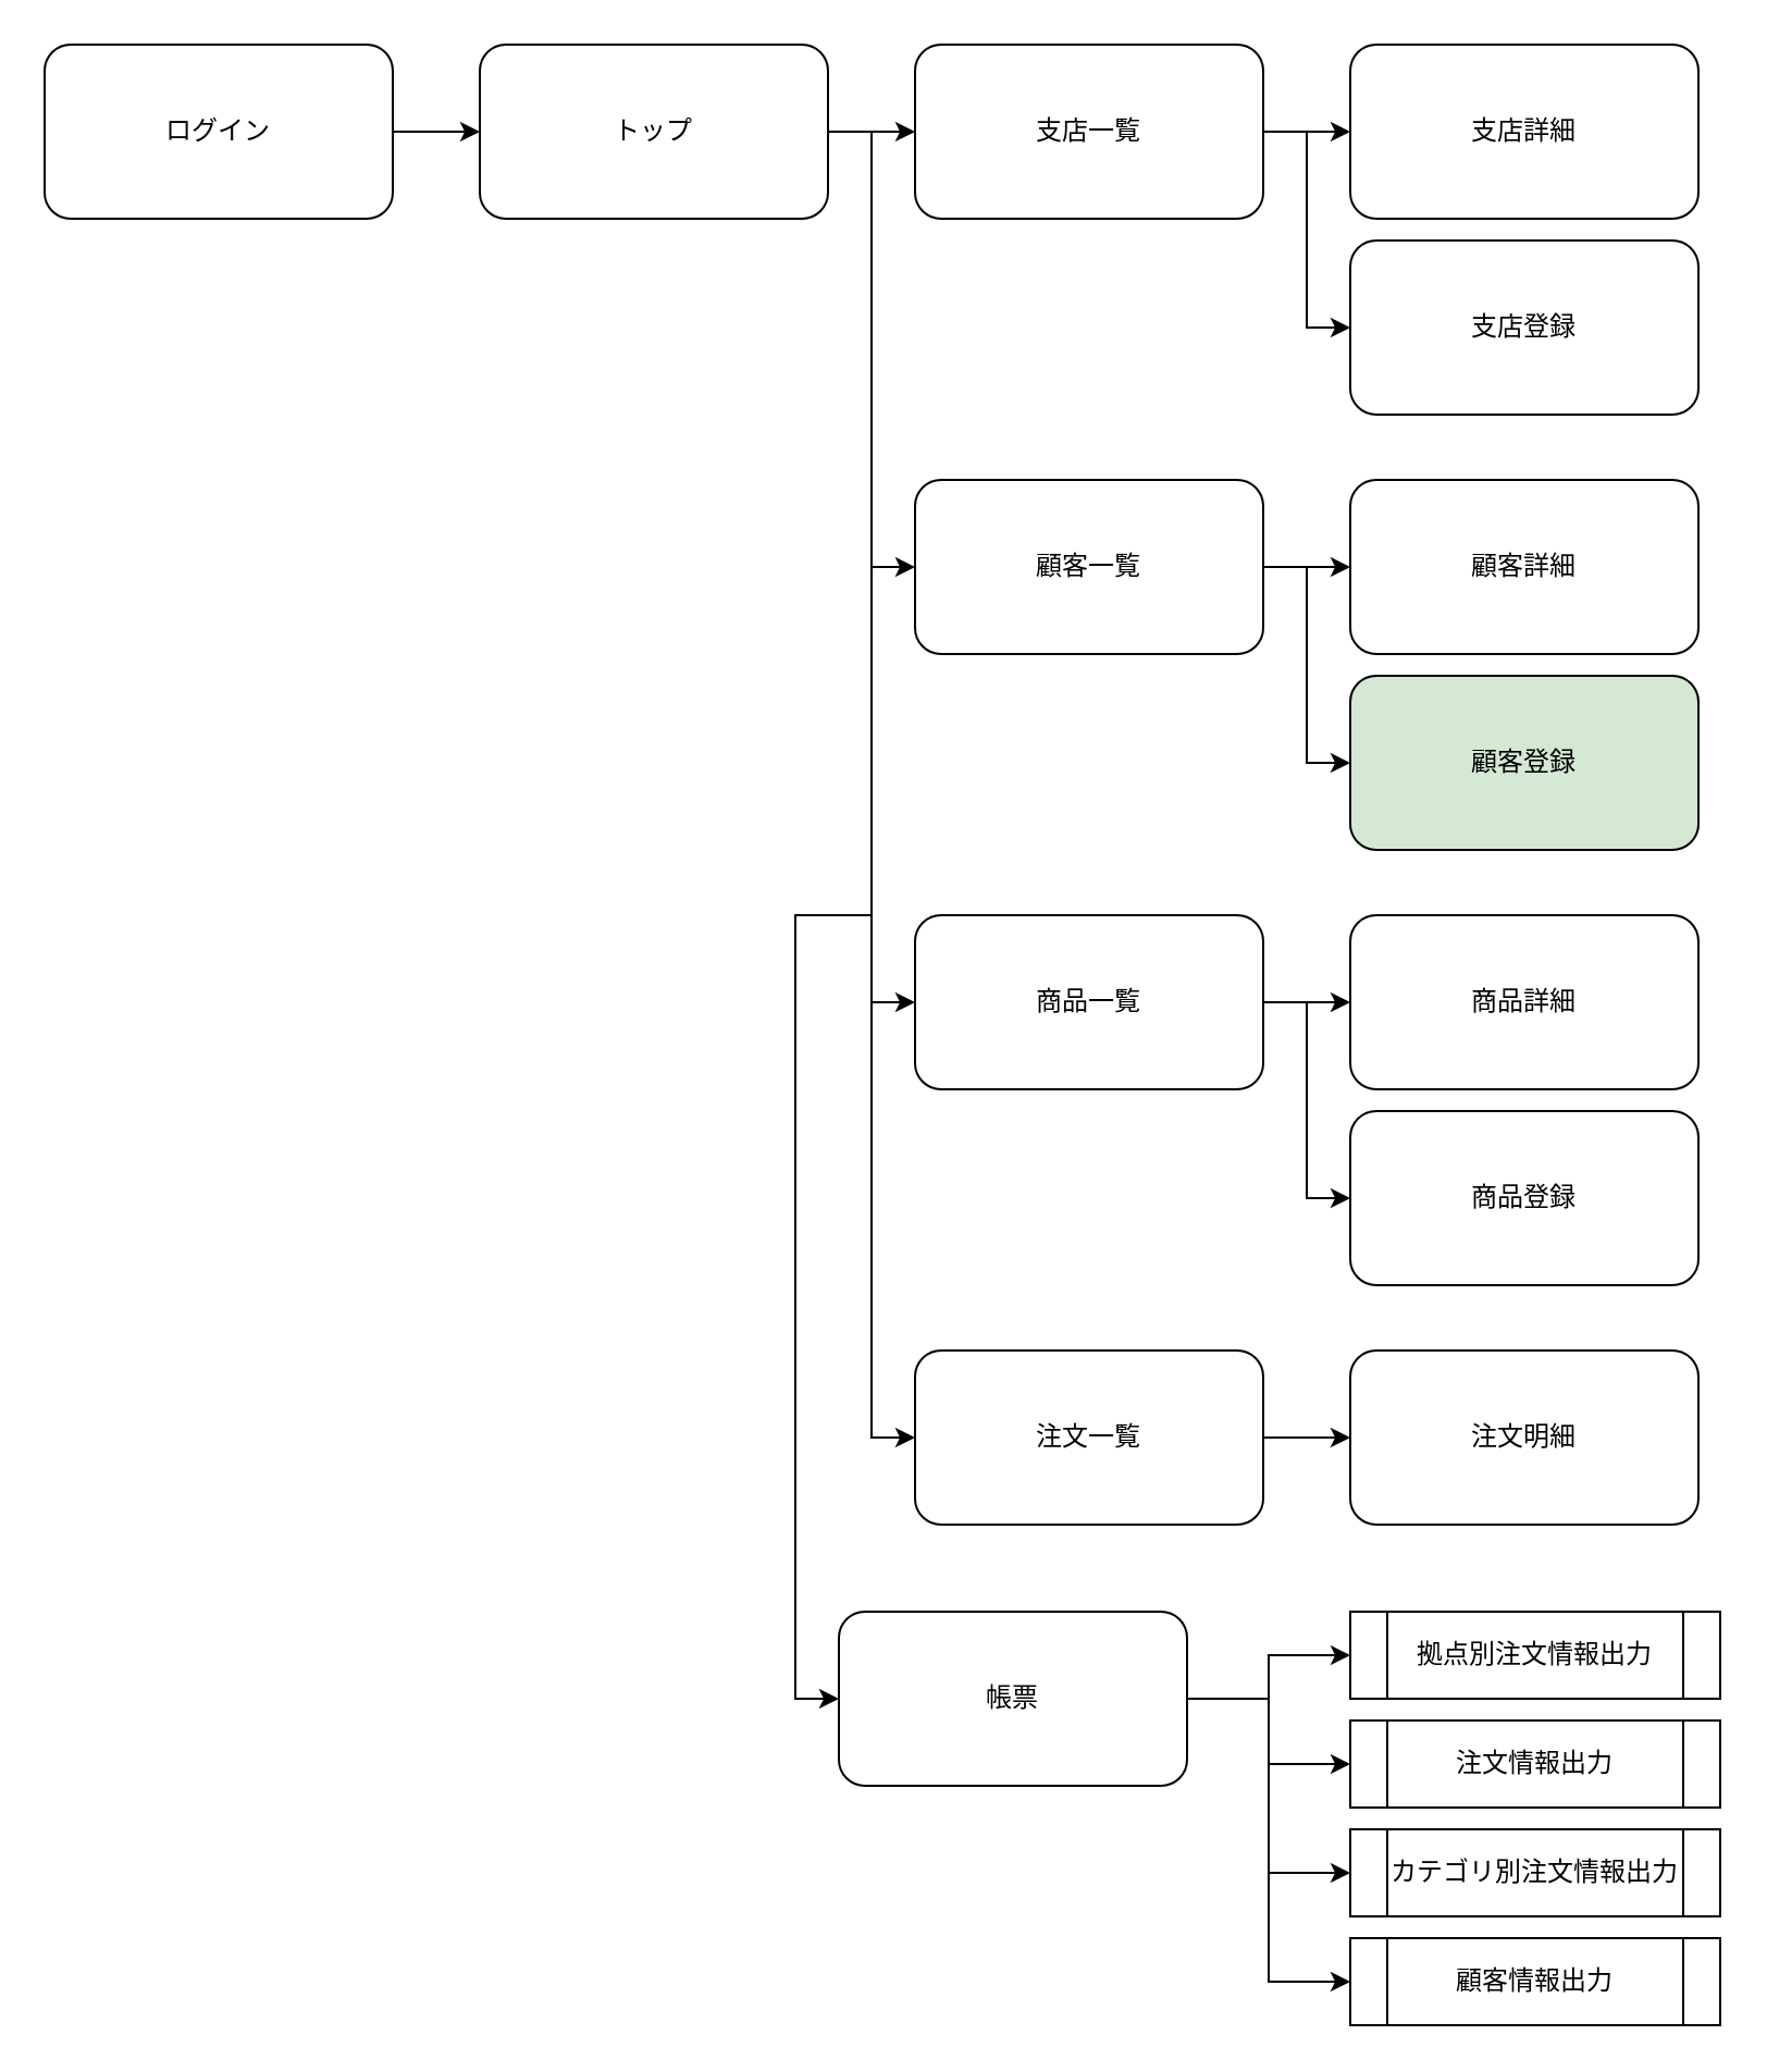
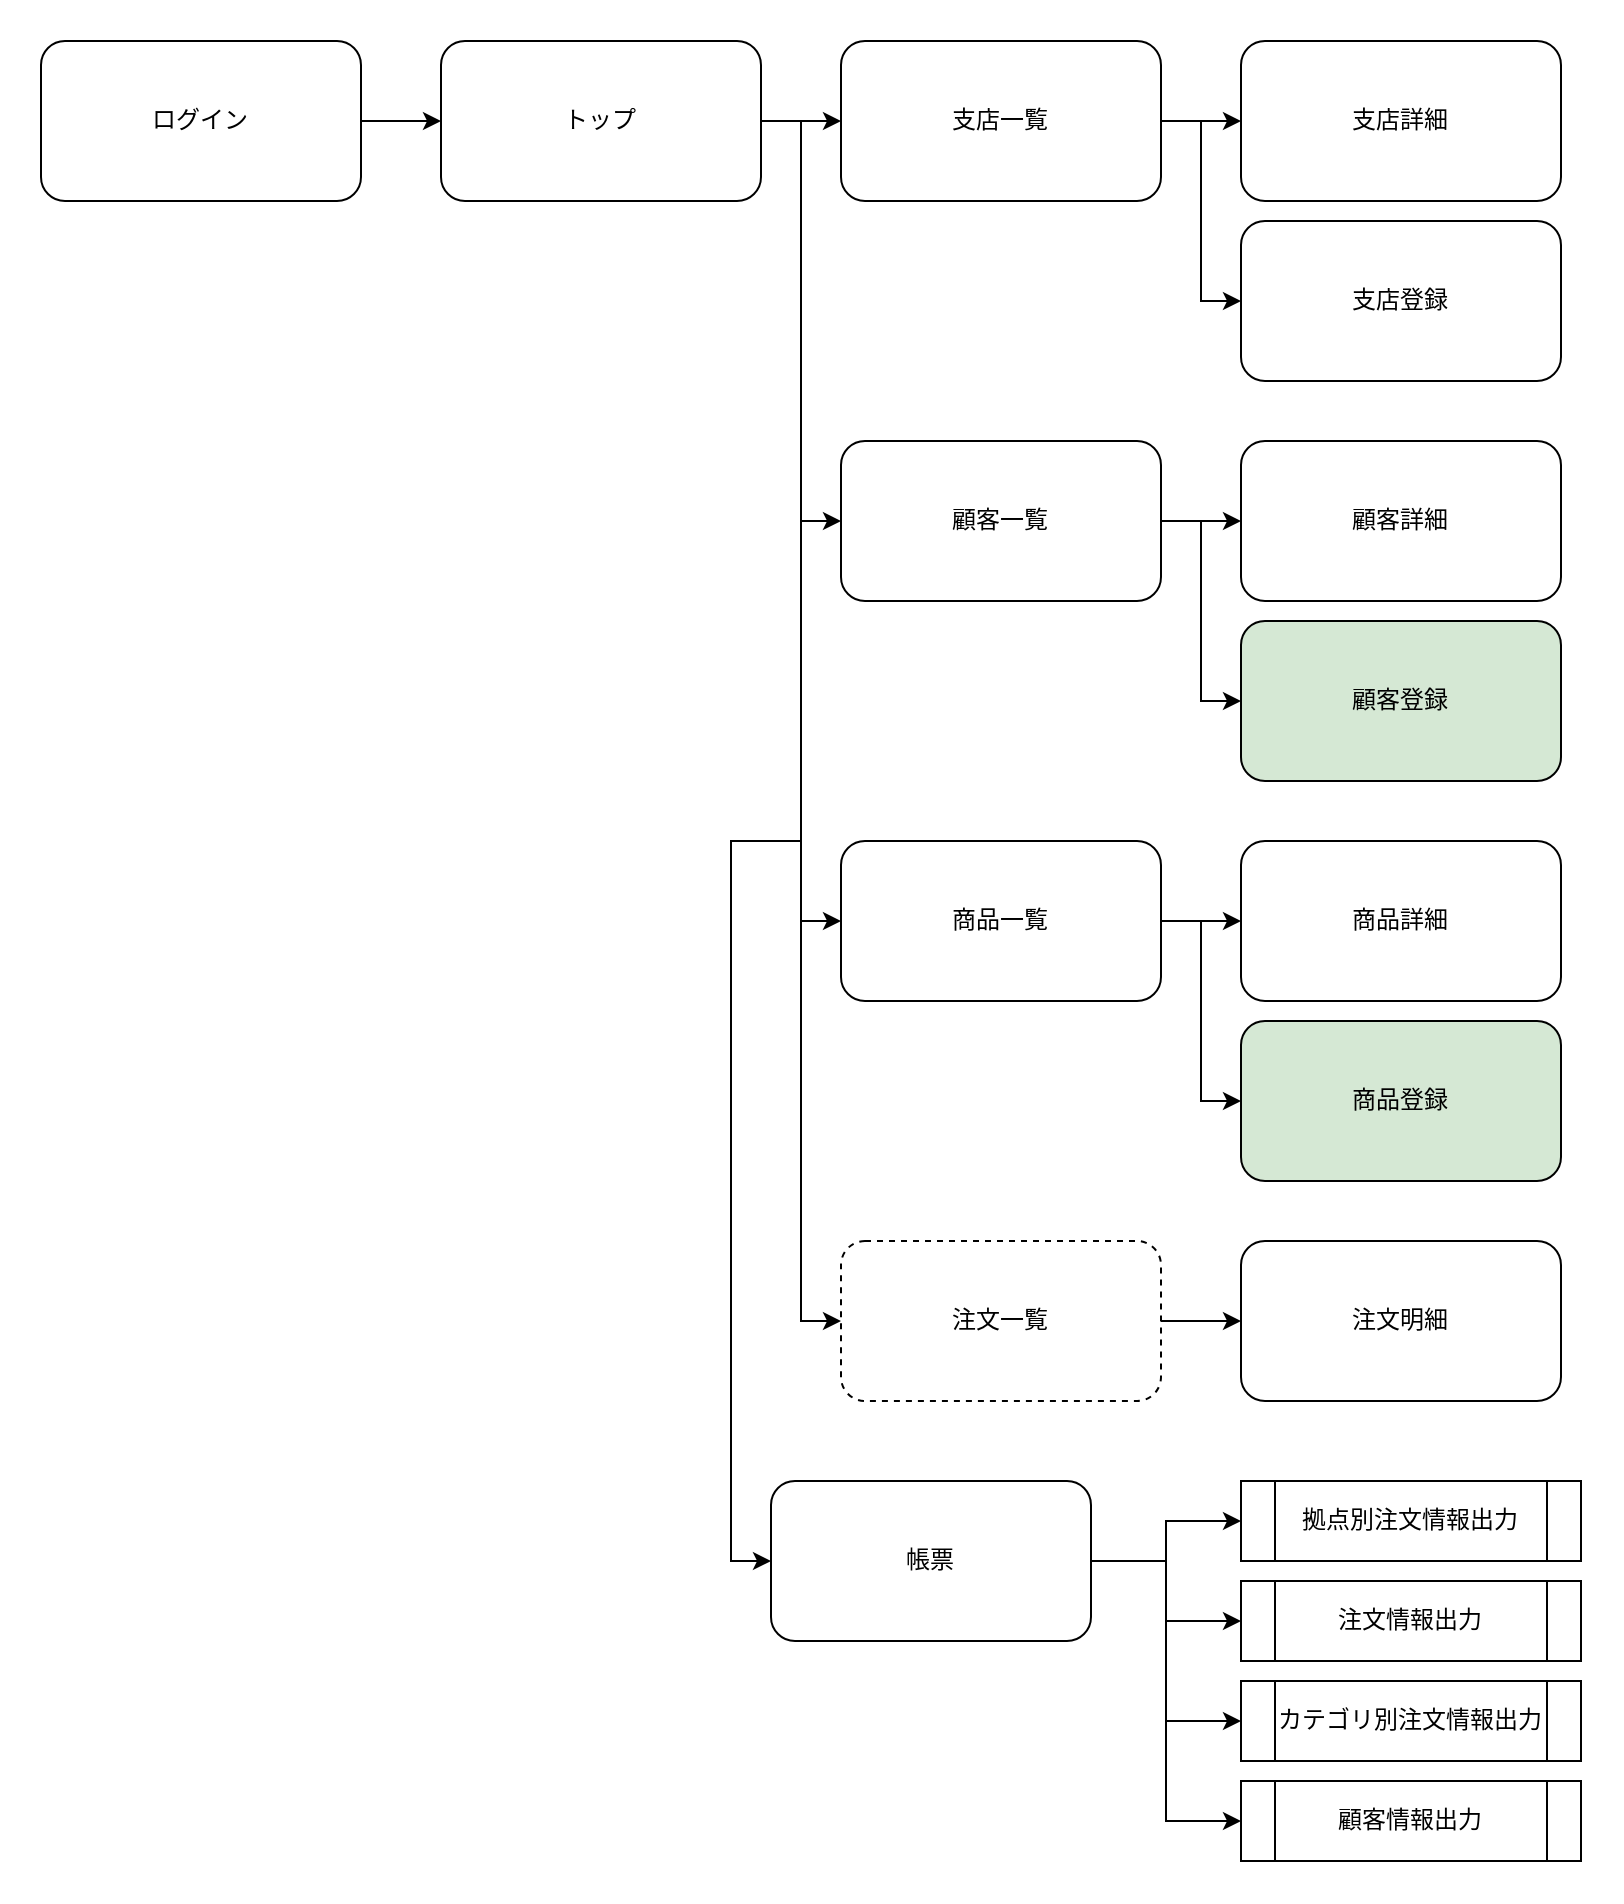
  <mxCell id="0" />
  <mxCell id="1" parent="0" />
  <mxCell id="2" value="" style="edgeStyle=orthogonalEdgeStyle;rounded=0;orthogonalLoop=1;jettySize=auto;html=1;" edge="1" parent="1" source="3" target="9"><mxGeometry relative="1" as="geometry" /></mxCell>
  <mxCell id="3" value="ログイン" style="rounded=1;whiteSpace=wrap;html=1;" vertex="1" parent="1"><mxGeometry x="20" y="20" width="160" height="80" as="geometry" /></mxCell>
  <mxCell id="4" value="" style="edgeStyle=orthogonalEdgeStyle;rounded=0;orthogonalLoop=1;jettySize=auto;html=1;" edge="1" parent="1" source="9" target="12"><mxGeometry relative="1" as="geometry" /></mxCell>
  <mxCell id="5" style="edgeStyle=orthogonalEdgeStyle;rounded=0;orthogonalLoop=1;jettySize=auto;html=1;exitX=1;exitY=0.5;exitDx=0;exitDy=0;entryX=0;entryY=0.5;entryDx=0;entryDy=0;" edge="1" parent="1" source="9" target="17"><mxGeometry relative="1" as="geometry" /></mxCell>
  <mxCell id="6" style="edgeStyle=orthogonalEdgeStyle;rounded=0;orthogonalLoop=1;jettySize=auto;html=1;exitX=1;exitY=0.5;exitDx=0;exitDy=0;entryX=0;entryY=0.5;entryDx=0;entryDy=0;" edge="1" parent="1" source="9" target="22"><mxGeometry relative="1" as="geometry" /></mxCell>
  <mxCell id="7" style="edgeStyle=orthogonalEdgeStyle;rounded=0;orthogonalLoop=1;jettySize=auto;html=1;exitX=1;exitY=0.5;exitDx=0;exitDy=0;entryX=0;entryY=0.5;entryDx=0;entryDy=0;" edge="1" parent="1" source="9" target="26"><mxGeometry relative="1" as="geometry" /></mxCell>
  <mxCell id="8" style="edgeStyle=orthogonalEdgeStyle;rounded=0;orthogonalLoop=1;jettySize=auto;html=1;exitX=1;exitY=0.5;exitDx=0;exitDy=0;entryX=0;entryY=0.5;entryDx=0;entryDy=0;" edge="1" parent="1" source="9" target="32"><mxGeometry relative="1" as="geometry" /></mxCell>
  <mxCell id="9" value="トップ" style="rounded=1;whiteSpace=wrap;html=1;" vertex="1" parent="1"><mxGeometry x="220" y="20" width="160" height="80" as="geometry" /></mxCell>
  <mxCell id="10" value="" style="edgeStyle=orthogonalEdgeStyle;rounded=0;orthogonalLoop=1;jettySize=auto;html=1;" edge="1" parent="1" source="12" target="13"><mxGeometry relative="1" as="geometry" /></mxCell>
  <mxCell id="11" style="edgeStyle=orthogonalEdgeStyle;rounded=0;orthogonalLoop=1;jettySize=auto;html=1;exitX=1;exitY=0.5;exitDx=0;exitDy=0;entryX=0;entryY=0.5;entryDx=0;entryDy=0;" edge="1" parent="1" source="12" target="14"><mxGeometry relative="1" as="geometry" /></mxCell>
  <mxCell id="12" value="支店一覧" style="rounded=1;whiteSpace=wrap;html=1;" vertex="1" parent="1"><mxGeometry x="420" y="20" width="160" height="80" as="geometry" /></mxCell>
  <mxCell id="13" value="支店詳細" style="rounded=1;whiteSpace=wrap;html=1;" vertex="1" parent="1"><mxGeometry x="620" y="20" width="160" height="80" as="geometry" /></mxCell>
  <mxCell id="14" value="支店登録" style="rounded=1;whiteSpace=wrap;html=1;" vertex="1" parent="1"><mxGeometry x="620" y="110" width="160" height="80" as="geometry" /></mxCell>
  <mxCell id="15" value="" style="edgeStyle=orthogonalEdgeStyle;rounded=0;orthogonalLoop=1;jettySize=auto;html=1;" edge="1" parent="1" source="17" target="18"><mxGeometry relative="1" as="geometry" /></mxCell>
  <mxCell id="16" style="edgeStyle=orthogonalEdgeStyle;rounded=0;orthogonalLoop=1;jettySize=auto;html=1;exitX=1;exitY=0.5;exitDx=0;exitDy=0;entryX=0;entryY=0.5;entryDx=0;entryDy=0;" edge="1" parent="1" source="17" target="19"><mxGeometry relative="1" as="geometry" /></mxCell>
  <mxCell id="17" value="顧客一覧" style="rounded=1;whiteSpace=wrap;html=1;" vertex="1" parent="1"><mxGeometry x="420" y="220" width="160" height="80" as="geometry" /></mxCell>
  <mxCell id="18" value="顧客詳細" style="rounded=1;whiteSpace=wrap;html=1;" vertex="1" parent="1"><mxGeometry x="620" y="220" width="160" height="80" as="geometry" /></mxCell>
  <mxCell id="19" value="顧客登録" style="rounded=1;whiteSpace=wrap;html=1;fillColor=#d5e8d4;" vertex="1" parent="1"><mxGeometry x="620" y="310" width="160" height="80" as="geometry" /></mxCell>
  <mxCell id="20" value="" style="edgeStyle=orthogonalEdgeStyle;rounded=0;orthogonalLoop=1;jettySize=auto;html=1;" edge="1" parent="1" source="22" target="23"><mxGeometry relative="1" as="geometry" /></mxCell>
  <mxCell id="21" style="edgeStyle=orthogonalEdgeStyle;rounded=0;orthogonalLoop=1;jettySize=auto;html=1;exitX=1;exitY=0.5;exitDx=0;exitDy=0;entryX=0;entryY=0.5;entryDx=0;entryDy=0;" edge="1" parent="1" source="22" target="24"><mxGeometry relative="1" as="geometry" /></mxCell>
  <mxCell id="22" value="商品一覧" style="rounded=1;whiteSpace=wrap;html=1;" vertex="1" parent="1"><mxGeometry x="420" y="420" width="160" height="80" as="geometry" /></mxCell>
  <mxCell id="23" value="商品詳細" style="rounded=1;whiteSpace=wrap;html=1;" vertex="1" parent="1"><mxGeometry x="620" y="420" width="160" height="80" as="geometry" /></mxCell>
- <mxCell id="24" value="商品登録" style="rounded=1;whiteSpace=wrap;html=1;" vertex="1" parent="1"><mxGeometry x="620" y="510" width="160" height="80" as="geometry" /></mxCell>
+ <mxCell id="24" value="商品登録" style="rounded=1;whiteSpace=wrap;html=1;fillColor=#d5e8d4;" vertex="1" parent="1"><mxGeometry x="620" y="510" width="160" height="80" as="geometry" /></mxCell>
  <mxCell id="25" value="" style="edgeStyle=orthogonalEdgeStyle;rounded=0;orthogonalLoop=1;jettySize=auto;html=1;" edge="1" parent="1" source="26" target="27"><mxGeometry relative="1" as="geometry" /></mxCell>
- <mxCell id="26" value="注文一覧" style="rounded=1;whiteSpace=wrap;html=1;" vertex="1" parent="1"><mxGeometry x="420" y="620" width="160" height="80" as="geometry" /></mxCell>
+ <mxCell id="26" value="注文一覧" style="rounded=1;whiteSpace=wrap;html=1;dashed=1;" vertex="1" parent="1"><mxGeometry x="420" y="620" width="160" height="80" as="geometry" /></mxCell>
  <mxCell id="27" value="注文明細" style="rounded=1;whiteSpace=wrap;html=1;" vertex="1" parent="1"><mxGeometry x="620" y="620" width="160" height="80" as="geometry" /></mxCell>
  <mxCell id="28" style="edgeStyle=orthogonalEdgeStyle;rounded=0;orthogonalLoop=1;jettySize=auto;html=1;exitX=1;exitY=0.5;exitDx=0;exitDy=0;entryX=0;entryY=0.5;entryDx=0;entryDy=0;" edge="1" parent="1" source="32" target="33"><mxGeometry relative="1" as="geometry" /></mxCell>
  <mxCell id="29" style="edgeStyle=orthogonalEdgeStyle;rounded=0;orthogonalLoop=1;jettySize=auto;html=1;exitX=1;exitY=0.5;exitDx=0;exitDy=0;entryX=0;entryY=0.5;entryDx=0;entryDy=0;" edge="1" parent="1" source="32" target="34"><mxGeometry relative="1" as="geometry" /></mxCell>
  <mxCell id="30" style="edgeStyle=orthogonalEdgeStyle;rounded=0;orthogonalLoop=1;jettySize=auto;html=1;exitX=1;exitY=0.5;exitDx=0;exitDy=0;entryX=0;entryY=0.5;entryDx=0;entryDy=0;" edge="1" parent="1" source="32" target="36"><mxGeometry relative="1" as="geometry" /></mxCell>
  <mxCell id="31" style="edgeStyle=orthogonalEdgeStyle;rounded=0;orthogonalLoop=1;jettySize=auto;html=1;exitX=1;exitY=0.5;exitDx=0;exitDy=0;entryX=0;entryY=0.5;entryDx=0;entryDy=0;" edge="1" parent="1" source="32" target="35"><mxGeometry relative="1" as="geometry" /></mxCell>
  <mxCell id="32" value="帳票" style="rounded=1;whiteSpace=wrap;html=1;" vertex="1" parent="1"><mxGeometry x="385" y="740" width="160" height="80" as="geometry" /></mxCell>
  <mxCell id="33" value="拠点別注文情報出力" style="shape=process;whiteSpace=wrap;html=1;backgroundOutline=1;" vertex="1" parent="1"><mxGeometry x="620" y="740" width="170" height="40" as="geometry" /></mxCell>
  <mxCell id="34" value="注文情報出力" style="shape=process;whiteSpace=wrap;html=1;backgroundOutline=1;" vertex="1" parent="1"><mxGeometry x="620" y="790" width="170" height="40" as="geometry" /></mxCell>
  <mxCell id="35" value="顧客情報出力" style="shape=process;whiteSpace=wrap;html=1;backgroundOutline=1;" vertex="1" parent="1"><mxGeometry x="620" y="890" width="170" height="40" as="geometry" /></mxCell>
  <mxCell id="36" value="カテゴリ別注文情報出力" style="shape=process;whiteSpace=wrap;html=1;backgroundOutline=1;" vertex="1" parent="1"><mxGeometry x="620" y="840" width="170" height="40" as="geometry" /></mxCell>
